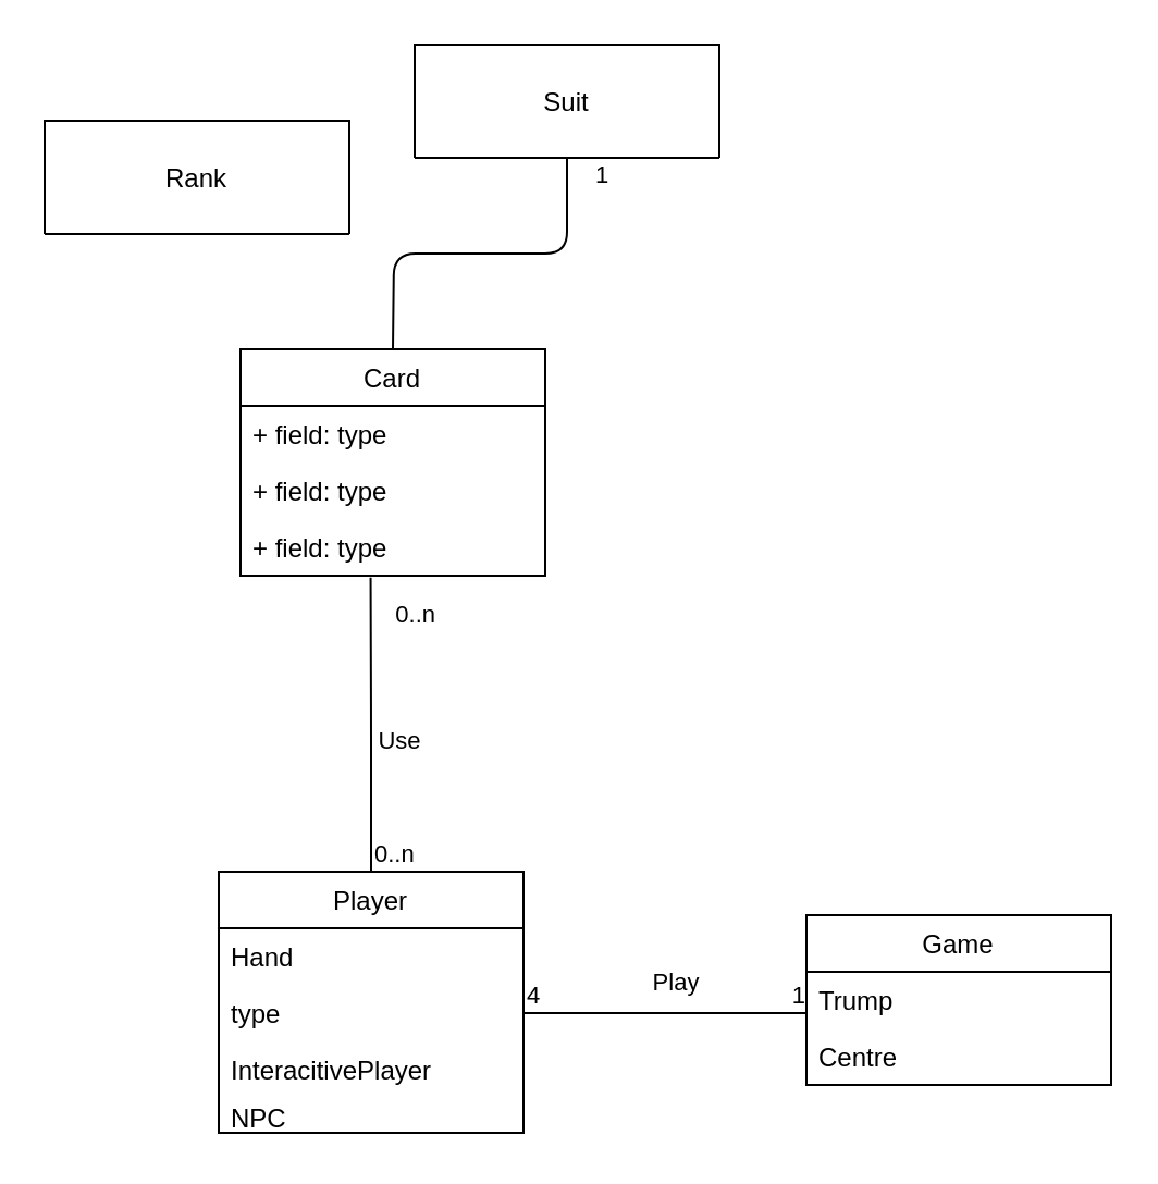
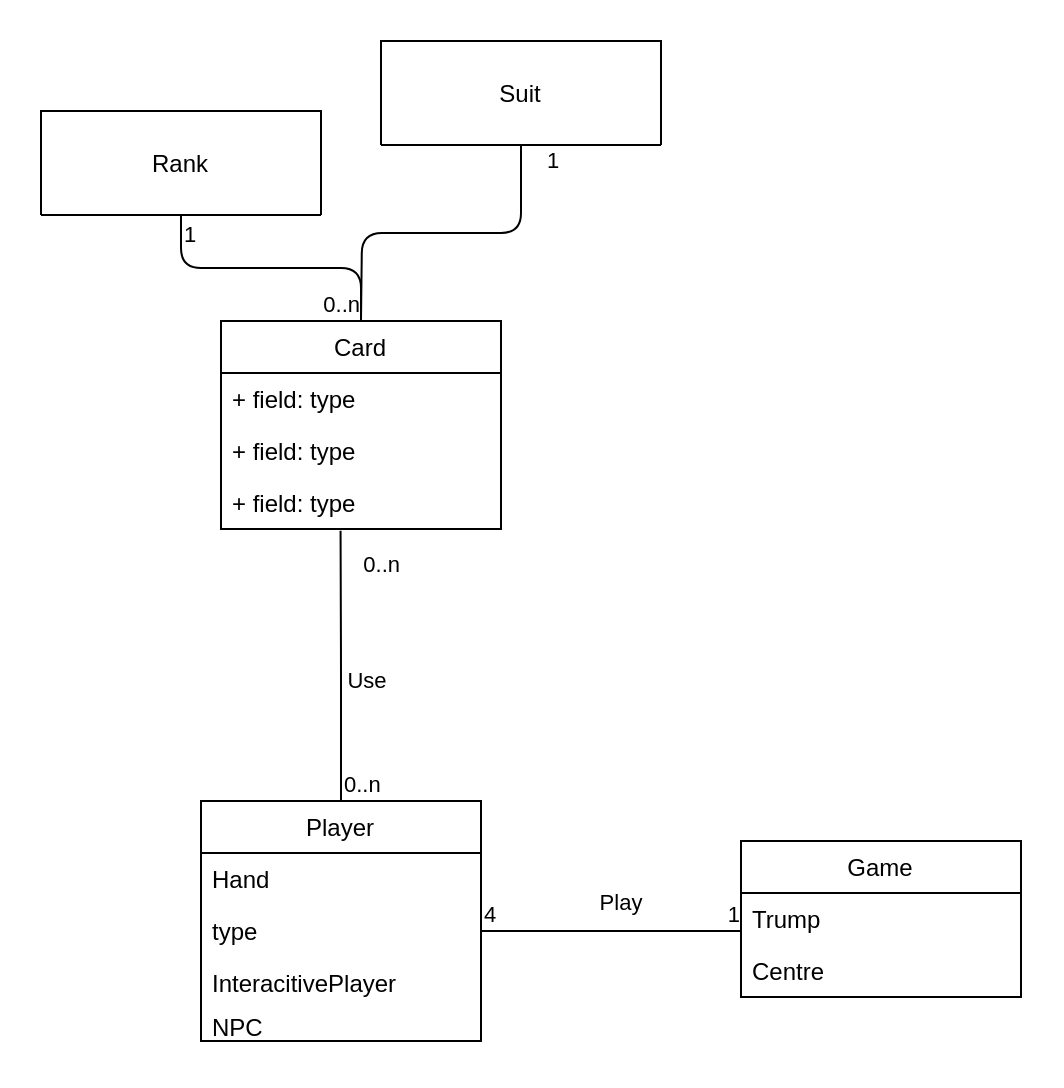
  <mxCell id="0" />
  <mxCell id="1" parent="0" />
  <mxCell id="2" value="Rank" style="swimlane;fontStyle=0;childLayout=stackLayout;horizontal=1;startSize=52;fillColor=none;horizontalStack=0;resizeParent=1;resizeParentMax=0;resizeLast=0;collapsible=1;marginBottom=0;" parent="1" vertex="1"><mxGeometry x="20" y="55" width="140" height="52" as="geometry" /></mxCell>
  <mxCell id="3" value="Card" style="swimlane;fontStyle=0;childLayout=stackLayout;horizontal=1;startSize=26;fillColor=none;horizontalStack=0;resizeParent=1;resizeParentMax=0;resizeLast=0;collapsible=1;marginBottom=0;" parent="1" vertex="1"><mxGeometry x="110" y="160" width="140" height="104" as="geometry" /></mxCell>
  <mxCell id="4" value="+ field: type" style="text;strokeColor=none;fillColor=none;align=left;verticalAlign=top;spacingLeft=4;spacingRight=4;overflow=hidden;rotatable=0;points=[[0,0.5],[1,0.5]];portConstraint=eastwest;" parent="3" vertex="1"><mxGeometry y="26" width="140" height="26" as="geometry" /></mxCell>
  <mxCell id="5" value="+ field: type" style="text;strokeColor=none;fillColor=none;align=left;verticalAlign=top;spacingLeft=4;spacingRight=4;overflow=hidden;rotatable=0;points=[[0,0.5],[1,0.5]];portConstraint=eastwest;" parent="3" vertex="1"><mxGeometry y="52" width="140" height="26" as="geometry" /></mxCell>
  <mxCell id="6" value="+ field: type" style="text;strokeColor=none;fillColor=none;align=left;verticalAlign=top;spacingLeft=4;spacingRight=4;overflow=hidden;rotatable=0;points=[[0,0.5],[1,0.5]];portConstraint=eastwest;" parent="3" vertex="1"><mxGeometry y="78" width="140" height="26" as="geometry" /></mxCell>
  <mxCell id="7" value="Player" style="swimlane;fontStyle=0;childLayout=stackLayout;horizontal=1;startSize=26;fillColor=none;horizontalStack=0;resizeParent=1;resizeParentMax=0;resizeLast=0;collapsible=1;marginBottom=0;" parent="1" vertex="1"><mxGeometry x="100" y="400" width="140" height="120" as="geometry" /></mxCell>
  <mxCell id="8" value="Hand" style="text;strokeColor=none;fillColor=none;align=left;verticalAlign=top;spacingLeft=4;spacingRight=4;overflow=hidden;rotatable=0;points=[[0,0.5],[1,0.5]];portConstraint=eastwest;" parent="7" vertex="1"><mxGeometry y="26" width="140" height="26" as="geometry" /></mxCell>
  <mxCell id="9" value="type" style="text;strokeColor=none;fillColor=none;align=left;verticalAlign=top;spacingLeft=4;spacingRight=4;overflow=hidden;rotatable=0;points=[[0,0.5],[1,0.5]];portConstraint=eastwest;" parent="7" vertex="1"><mxGeometry y="52" width="140" height="26" as="geometry" /></mxCell>
  <mxCell id="10" value="InteracitivePlayer" style="text;strokeColor=none;fillColor=none;align=left;verticalAlign=top;spacingLeft=4;spacingRight=4;overflow=hidden;rotatable=0;points=[[0,0.5],[1,0.5]];portConstraint=eastwest;" parent="7" vertex="1"><mxGeometry y="78" width="140" height="42" as="geometry" /></mxCell>
  <mxCell id="11" value="NPC" style="text;strokeColor=none;fillColor=none;align=left;verticalAlign=top;spacingLeft=4;spacingRight=4;overflow=hidden;rotatable=0;points=[[0,0.5],[1,0.5]];portConstraint=eastwest;" parent="1" vertex="1"><mxGeometry x="100" y="500" width="140" height="22" as="geometry" /></mxCell>
  <mxCell id="12" value="" style="endArrow=none;html=1;edgeStyle=orthogonalEdgeStyle;exitX=1;exitY=0.5;exitDx=0;exitDy=0;" parent="1" source="9" edge="1"><mxGeometry relative="1" as="geometry"><mxPoint x="250" y="340" as="sourcePoint" /><mxPoint x="370" y="465" as="targetPoint" /></mxGeometry></mxCell>
  <mxCell id="13" value="4" style="edgeLabel;resizable=0;html=1;align=left;verticalAlign=bottom;" parent="12" connectable="0" vertex="1"><mxGeometry x="-1" relative="1" as="geometry" /></mxCell>
  <mxCell id="14" value="1" style="edgeLabel;resizable=0;html=1;align=right;verticalAlign=bottom;" parent="12" connectable="0" vertex="1"><mxGeometry x="1" relative="1" as="geometry" /></mxCell>
  <mxCell id="15" value="Play" style="edgeLabel;html=1;align=center;verticalAlign=middle;resizable=0;points=[];" parent="12" vertex="1" connectable="0"><mxGeometry x="0.139" y="4" relative="1" as="geometry"><mxPoint x="-4" y="-11" as="offset" /></mxGeometry></mxCell>
  <mxCell id="16" value="" style="endArrow=none;html=1;edgeStyle=orthogonalEdgeStyle;exitX=0.5;exitY=0;exitDx=0;exitDy=0;entryX=0.427;entryY=1.034;entryDx=0;entryDy=0;entryPerimeter=0;" parent="1" source="7" target="6" edge="1"><mxGeometry relative="1" as="geometry"><mxPoint x="200" y="450" as="sourcePoint" /><mxPoint x="360" y="450" as="targetPoint" /></mxGeometry></mxCell>
  <mxCell id="17" value="0..n" style="edgeLabel;resizable=0;html=1;align=left;verticalAlign=bottom;" parent="16" connectable="0" vertex="1"><mxGeometry x="-1" relative="1" as="geometry" /></mxCell>
  <mxCell id="18" value="0..n" style="edgeLabel;resizable=0;html=1;align=right;verticalAlign=bottom;" parent="16" connectable="0" vertex="1"><mxGeometry x="1" relative="1" as="geometry"><mxPoint x="30.22" y="24.97" as="offset" /></mxGeometry></mxCell>
  <mxCell id="19" value="Use" style="edgeLabel;html=1;align=center;verticalAlign=middle;resizable=0;points=[];" parent="16" vertex="1" connectable="0"><mxGeometry x="0.094" y="-2" relative="1" as="geometry"><mxPoint x="11.16" y="13.18" as="offset" /></mxGeometry></mxCell>
  <mxCell id="20" value="Suit" style="swimlane;fontStyle=0;childLayout=stackLayout;horizontal=1;startSize=52;fillColor=none;horizontalStack=0;resizeParent=1;resizeParentMax=0;resizeLast=0;collapsible=1;marginBottom=0;" parent="1" vertex="1"><mxGeometry x="190" y="20" width="140" height="52" as="geometry" /></mxCell>
+ <mxCell id="21" value="" style="endArrow=none;html=1;edgeStyle=orthogonalEdgeStyle;exitX=0.5;exitY=1;exitDx=0;exitDy=0;entryX=0.5;entryY=0;entryDx=0;entryDy=0;" parent="1" source="2" target="3" edge="1"><mxGeometry relative="1" as="geometry"><mxPoint x="50" y="320" as="sourcePoint" /><mxPoint x="210" y="320" as="targetPoint" /></mxGeometry></mxCell>
+ <mxCell id="22" value="1" style="edgeLabel;resizable=0;html=1;align=left;verticalAlign=bottom;" parent="21" connectable="0" vertex="1"><mxGeometry x="-1" relative="1" as="geometry"><mxPoint y="18" as="offset" /></mxGeometry></mxCell>
+ <mxCell id="23" value="0..n" style="edgeLabel;resizable=0;html=1;align=right;verticalAlign=bottom;" parent="21" connectable="0" vertex="1"><mxGeometry x="1" relative="1" as="geometry" /></mxCell>
  <mxCell id="24" value="" style="endArrow=none;html=1;edgeStyle=orthogonalEdgeStyle;exitX=0.5;exitY=1;exitDx=0;exitDy=0;" parent="1" source="20" edge="1"><mxGeometry relative="1" as="geometry"><mxPoint x="50" y="320" as="sourcePoint" /><mxPoint x="180" y="160" as="targetPoint" /></mxGeometry></mxCell>
  <mxCell id="25" value="1" style="edgeLabel;html=1;align=center;verticalAlign=middle;resizable=0;points=[];" parent="24" vertex="1" connectable="0"><mxGeometry x="-0.917" relative="1" as="geometry"><mxPoint x="15" as="offset" /></mxGeometry></mxCell>
  <mxCell id="26" value="Game" style="swimlane;fontStyle=0;childLayout=stackLayout;horizontal=1;startSize=26;fillColor=none;horizontalStack=0;resizeParent=1;resizeParentMax=0;resizeLast=0;collapsible=1;marginBottom=0;" parent="1" vertex="1"><mxGeometry x="370" y="420" width="140" height="78" as="geometry" /></mxCell>
  <mxCell id="27" value="Trump" style="text;strokeColor=none;fillColor=none;align=left;verticalAlign=top;spacingLeft=4;spacingRight=4;overflow=hidden;rotatable=0;points=[[0,0.5],[1,0.5]];portConstraint=eastwest;" parent="26" vertex="1"><mxGeometry y="26" width="140" height="26" as="geometry" /></mxCell>
  <mxCell id="28" value="Centre" style="text;strokeColor=none;fillColor=none;align=left;verticalAlign=top;spacingLeft=4;spacingRight=4;overflow=hidden;rotatable=0;points=[[0,0.5],[1,0.5]];portConstraint=eastwest;" parent="26" vertex="1"><mxGeometry y="52" width="140" height="26" as="geometry" /></mxCell>
